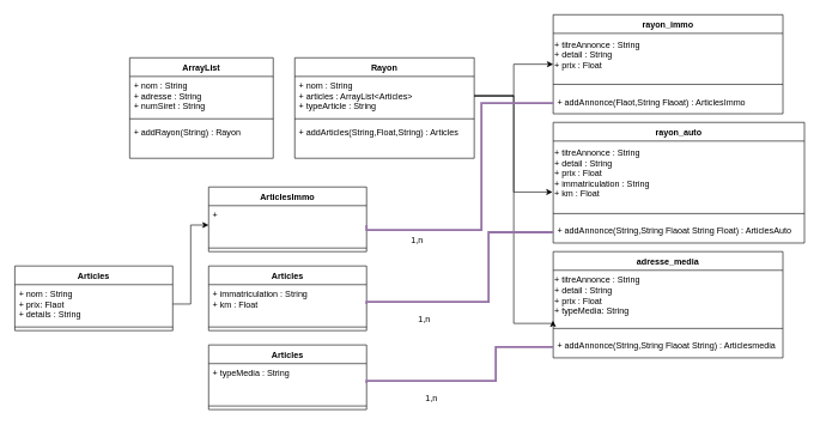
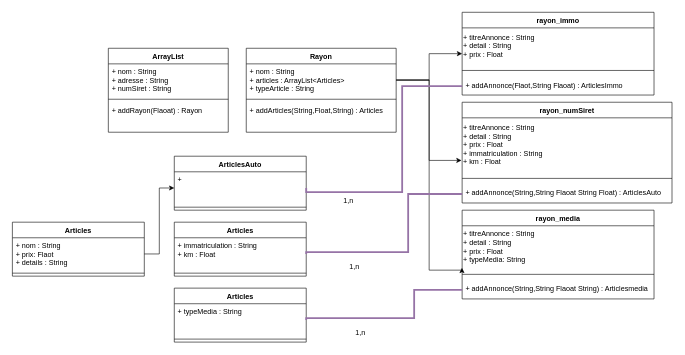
  <mxCell id="0" />
  <mxCell id="1" parent="0" />
  <mxCell id="2" value="ArrayList" style="swimlane;fontStyle=1;align=center;verticalAlign=top;childLayout=stackLayout;horizontal=1;startSize=26;horizontalStack=0;resizeParent=1;resizeParentMax=0;resizeLast=0;collapsible=1;marginBottom=0;" vertex="1" parent="1"><mxGeometry x="180" y="80" width="200" height="140" as="geometry" /></mxCell>
  <mxCell id="3" value="+ nom : String&#10;+ adresse : String&#10;+ numSiret : String" style="text;strokeColor=none;fillColor=none;align=left;verticalAlign=top;spacingLeft=4;spacingRight=4;overflow=hidden;rotatable=0;points=[[0,0.5],[1,0.5]];portConstraint=eastwest;" vertex="1" parent="2"><mxGeometry y="26" width="200" height="54" as="geometry" /></mxCell>
  <mxCell id="4" value="" style="line;strokeWidth=1;fillColor=none;align=left;verticalAlign=middle;spacingTop=-1;spacingLeft=3;spacingRight=3;rotatable=0;labelPosition=right;points=[];portConstraint=eastwest;strokeColor=inherit;" vertex="1" parent="2"><mxGeometry y="80" width="200" height="10" as="geometry" /></mxCell>
- <mxCell id="5" value="+ addRayon(String) : Rayon" style="text;strokeColor=none;fillColor=none;align=left;verticalAlign=top;spacingLeft=4;spacingRight=4;overflow=hidden;rotatable=0;points=[[0,0.5],[1,0.5]];portConstraint=eastwest;" vertex="1" parent="2"><mxGeometry y="90" width="200" height="50" as="geometry" /></mxCell>
+ <mxCell id="5" value="+ addRayon(Flaoat) : Rayon" style="text;strokeColor=none;fillColor=none;align=left;verticalAlign=top;spacingLeft=4;spacingRight=4;overflow=hidden;rotatable=0;points=[[0,0.5],[1,0.5]];portConstraint=eastwest;" vertex="1" parent="2"><mxGeometry y="90" width="200" height="50" as="geometry" /></mxCell>
  <mxCell id="6" value="Rayon" style="swimlane;fontStyle=1;align=center;verticalAlign=top;childLayout=stackLayout;horizontal=1;startSize=26;horizontalStack=0;resizeParent=1;resizeParentMax=0;resizeLast=0;collapsible=1;marginBottom=0;" vertex="1" parent="1"><mxGeometry x="410" y="80" width="250" height="140" as="geometry" /></mxCell>
  <mxCell id="7" value="+ nom : String&#10;+ articles : ArrayList&lt;Articles&gt;&#10;+ typeArticle : String" style="text;strokeColor=none;fillColor=none;align=left;verticalAlign=top;spacingLeft=4;spacingRight=4;overflow=hidden;rotatable=0;points=[[0,0.5],[1,0.5]];portConstraint=eastwest;" vertex="1" parent="6"><mxGeometry y="26" width="250" height="54" as="geometry" /></mxCell>
  <mxCell id="8" value="" style="line;strokeWidth=1;fillColor=none;align=left;verticalAlign=middle;spacingTop=-1;spacingLeft=3;spacingRight=3;rotatable=0;labelPosition=right;points=[];portConstraint=eastwest;strokeColor=inherit;" vertex="1" parent="6"><mxGeometry y="80" width="250" height="10" as="geometry" /></mxCell>
  <mxCell id="9" value="+ addArticles(String,Float,String) : Articles" style="text;strokeColor=none;fillColor=none;align=left;verticalAlign=top;spacingLeft=4;spacingRight=4;overflow=hidden;rotatable=0;points=[[0,0.5],[1,0.5]];portConstraint=eastwest;" vertex="1" parent="6"><mxGeometry y="90" width="250" height="50" as="geometry" /></mxCell>
  <mxCell id="10" value="Articles" style="swimlane;fontStyle=1;align=center;verticalAlign=top;childLayout=stackLayout;horizontal=1;startSize=26;horizontalStack=0;resizeParent=1;resizeParentMax=0;resizeLast=0;collapsible=1;marginBottom=0;" vertex="1" parent="1"><mxGeometry x="20" y="370" width="220" height="90" as="geometry" /></mxCell>
  <mxCell id="11" value="+ nom : String&#10;+ prix: Flaot&#10;+ details : String" style="text;strokeColor=none;fillColor=none;align=left;verticalAlign=top;spacingLeft=4;spacingRight=4;overflow=hidden;rotatable=0;points=[[0,0.5],[1,0.5]];portConstraint=eastwest;" vertex="1" parent="10"><mxGeometry y="26" width="220" height="54" as="geometry" /></mxCell>
  <mxCell id="12" value="" style="line;strokeWidth=1;fillColor=none;align=left;verticalAlign=middle;spacingTop=-1;spacingLeft=3;spacingRight=3;rotatable=0;labelPosition=right;points=[];portConstraint=eastwest;strokeColor=inherit;" vertex="1" parent="10"><mxGeometry y="80" width="220" height="10" as="geometry" /></mxCell>
  <mxCell id="13" value="rayon_immo" style="swimlane;fontStyle=1;align=center;verticalAlign=top;childLayout=stackLayout;horizontal=1;startSize=26;horizontalStack=0;resizeParent=1;resizeParentMax=0;resizeLast=0;collapsible=1;marginBottom=0;" vertex="1" parent="1"><mxGeometry x="770" y="20" width="320" height="138" as="geometry" /></mxCell>
  <mxCell id="14" value="+ titreAnnonce : String&lt;br&gt;+ detail : String&lt;br&gt;+ prix : Float" style="text;html=1;align=left;verticalAlign=middle;resizable=0;points=[];autosize=1;strokeColor=none;fillColor=none;" vertex="1" parent="13"><mxGeometry y="26" width="320" height="60" as="geometry" /></mxCell>
  <mxCell id="15" value="" style="line;strokeWidth=1;fillColor=none;align=left;verticalAlign=middle;spacingTop=-1;spacingLeft=3;spacingRight=3;rotatable=0;labelPosition=right;points=[];portConstraint=eastwest;strokeColor=inherit;" vertex="1" parent="13"><mxGeometry y="86" width="320" height="22" as="geometry" /></mxCell>
  <mxCell id="16" value="+ addAnnonce(Flaot,String Flaoat) : ArticlesImmo" style="text;strokeColor=none;fillColor=none;align=left;verticalAlign=top;spacingLeft=4;spacingRight=4;overflow=hidden;rotatable=0;points=[[0,0.5],[1,0.5]];portConstraint=eastwest;" vertex="1" parent="13"><mxGeometry y="108" width="320" height="30" as="geometry" /></mxCell>
  <mxCell id="17" style="edgeStyle=orthogonalEdgeStyle;rounded=0;orthogonalLoop=1;jettySize=auto;html=1;entryX=0;entryY=0.5;entryDx=0;entryDy=0;" edge="1" parent="1" source="7" target="13"><mxGeometry relative="1" as="geometry" /></mxCell>
- <mxCell id="18" value="rayon_auto" style="swimlane;fontStyle=1;align=center;verticalAlign=top;childLayout=stackLayout;horizontal=1;startSize=26;horizontalStack=0;resizeParent=1;resizeParentMax=0;resizeLast=0;collapsible=1;marginBottom=0;" vertex="1" parent="1"><mxGeometry x="770" y="170" width="350" height="168" as="geometry" /></mxCell>
+ <mxCell id="18" value="rayon_numSiret" style="swimlane;fontStyle=1;align=center;verticalAlign=top;childLayout=stackLayout;horizontal=1;startSize=26;horizontalStack=0;resizeParent=1;resizeParentMax=0;resizeLast=0;collapsible=1;marginBottom=0;" vertex="1" parent="1"><mxGeometry x="770" y="170" width="350" height="168" as="geometry" /></mxCell>
  <mxCell id="19" value="+ titreAnnonce : String&lt;br&gt;+ detail : String&lt;br&gt;+ prix : Float&lt;br&gt;+ immatriculation : String&lt;br&gt;+ km : Float" style="text;html=1;align=left;verticalAlign=middle;resizable=0;points=[];autosize=1;strokeColor=none;fillColor=none;" vertex="1" parent="18"><mxGeometry y="26" width="350" height="90" as="geometry" /></mxCell>
  <mxCell id="20" value="" style="line;strokeWidth=1;fillColor=none;align=left;verticalAlign=middle;spacingTop=-1;spacingLeft=3;spacingRight=3;rotatable=0;labelPosition=right;points=[];portConstraint=eastwest;strokeColor=inherit;" vertex="1" parent="18"><mxGeometry y="116" width="350" height="22" as="geometry" /></mxCell>
  <mxCell id="21" value="+ addAnnonce(String,String Flaoat String Float) : ArticlesAuto" style="text;strokeColor=none;fillColor=none;align=left;verticalAlign=top;spacingLeft=4;spacingRight=4;overflow=hidden;rotatable=0;points=[[0,0.5],[1,0.5]];portConstraint=eastwest;" vertex="1" parent="18"><mxGeometry y="138" width="350" height="30" as="geometry" /></mxCell>
  <mxCell id="22" style="edgeStyle=orthogonalEdgeStyle;rounded=0;orthogonalLoop=1;jettySize=auto;html=1;entryX=-0.003;entryY=0.789;entryDx=0;entryDy=0;entryPerimeter=0;" edge="1" parent="1" source="7" target="19"><mxGeometry relative="1" as="geometry" /></mxCell>
- <mxCell id="23" value="adresse_media" style="swimlane;fontStyle=1;align=center;verticalAlign=top;childLayout=stackLayout;horizontal=1;startSize=26;horizontalStack=0;resizeParent=1;resizeParentMax=0;resizeLast=0;collapsible=1;marginBottom=0;" vertex="1" parent="1"><mxGeometry x="770" y="350" width="320" height="148" as="geometry" /></mxCell>
+ <mxCell id="23" value="rayon_media" style="swimlane;fontStyle=1;align=center;verticalAlign=top;childLayout=stackLayout;horizontal=1;startSize=26;horizontalStack=0;resizeParent=1;resizeParentMax=0;resizeLast=0;collapsible=1;marginBottom=0;" vertex="1" parent="1"><mxGeometry x="770" y="350" width="320" height="148" as="geometry" /></mxCell>
  <mxCell id="24" value="+ titreAnnonce : String&lt;br&gt;+ detail : String&lt;br&gt;+ prix : Float&lt;br&gt;+ typeMedia: String" style="text;html=1;align=left;verticalAlign=middle;resizable=0;points=[];autosize=1;strokeColor=none;fillColor=none;" vertex="1" parent="23"><mxGeometry y="26" width="320" height="70" as="geometry" /></mxCell>
  <mxCell id="25" value="" style="line;strokeWidth=1;fillColor=none;align=left;verticalAlign=middle;spacingTop=-1;spacingLeft=3;spacingRight=3;rotatable=0;labelPosition=right;points=[];portConstraint=eastwest;strokeColor=inherit;" vertex="1" parent="23"><mxGeometry y="96" width="320" height="22" as="geometry" /></mxCell>
  <mxCell id="26" value="+ addAnnonce(String,String Flaoat String) : Articlesmedia" style="text;strokeColor=none;fillColor=none;align=left;verticalAlign=top;spacingLeft=4;spacingRight=4;overflow=hidden;rotatable=0;points=[[0,0.5],[1,0.5]];portConstraint=eastwest;" vertex="1" parent="23"><mxGeometry y="118" width="320" height="30" as="geometry" /></mxCell>
  <mxCell id="27" style="edgeStyle=orthogonalEdgeStyle;rounded=0;orthogonalLoop=1;jettySize=auto;html=1;entryX=-0.001;entryY=1.003;entryDx=0;entryDy=0;entryPerimeter=0;" edge="1" parent="1" source="7" target="24"><mxGeometry relative="1" as="geometry"><Array as="points"><mxPoint x="715" y="133" /><mxPoint x="715" y="450" /><mxPoint x="770" y="450" /></Array></mxGeometry></mxCell>
  <mxCell id="28" value="Articles" style="swimlane;fontStyle=1;align=center;verticalAlign=top;childLayout=stackLayout;horizontal=1;startSize=26;horizontalStack=0;resizeParent=1;resizeParentMax=0;resizeLast=0;collapsible=1;marginBottom=0;" vertex="1" parent="1"><mxGeometry y="480" width="220" height="90" as="geometry" x="290" /></mxCell>
  <mxCell id="29" value="+ typeMedia : String" style="text;strokeColor=none;fillColor=none;align=left;verticalAlign=top;spacingLeft=4;spacingRight=4;overflow=hidden;rotatable=0;points=[[0,0.5],[1,0.5]];portConstraint=eastwest;" vertex="1" parent="28"><mxGeometry y="26" width="220" height="54" as="geometry" /></mxCell>
  <mxCell id="30" value="" style="line;strokeWidth=1;fillColor=none;align=left;verticalAlign=middle;spacingTop=-1;spacingLeft=3;spacingRight=3;rotatable=0;labelPosition=right;points=[];portConstraint=eastwest;strokeColor=inherit;" vertex="1" parent="28"><mxGeometry y="80" width="220" height="10" as="geometry" /></mxCell>
  <mxCell id="31" value="Articles" style="swimlane;fontStyle=1;align=center;verticalAlign=top;childLayout=stackLayout;horizontal=1;startSize=26;horizontalStack=0;resizeParent=1;resizeParentMax=0;resizeLast=0;collapsible=1;marginBottom=0;" vertex="1" parent="1"><mxGeometry y="370" width="220" height="90" as="geometry" x="290" /></mxCell>
  <mxCell id="32" value="+ immatriculation : String&#10;+ km : Float" style="text;strokeColor=none;fillColor=none;align=left;verticalAlign=top;spacingLeft=4;spacingRight=4;overflow=hidden;rotatable=0;points=[[0,0.5],[1,0.5]];portConstraint=eastwest;" vertex="1" parent="31"><mxGeometry y="26" width="220" height="54" as="geometry" /></mxCell>
  <mxCell id="33" value="" style="line;strokeWidth=1;fillColor=none;align=left;verticalAlign=middle;spacingTop=-1;spacingLeft=3;spacingRight=3;rotatable=0;labelPosition=right;points=[];portConstraint=eastwest;strokeColor=inherit;" vertex="1" parent="31"><mxGeometry y="80" width="220" height="10" as="geometry" /></mxCell>
- <mxCell id="34" value="ArticlesImmo" style="swimlane;fontStyle=1;align=center;verticalAlign=top;childLayout=stackLayout;horizontal=1;startSize=26;horizontalStack=0;resizeParent=1;resizeParentMax=0;resizeLast=0;collapsible=1;marginBottom=0;" vertex="1" parent="1"><mxGeometry y="260" width="220" height="90" as="geometry" x="290" /></mxCell>
+ <mxCell id="34" value="ArticlesAuto" style="swimlane;fontStyle=1;align=center;verticalAlign=top;childLayout=stackLayout;horizontal=1;startSize=26;horizontalStack=0;resizeParent=1;resizeParentMax=0;resizeLast=0;collapsible=1;marginBottom=0;" vertex="1" parent="1"><mxGeometry y="260" width="220" height="90" as="geometry" x="290" /></mxCell>
  <mxCell id="35" value="+ " style="text;strokeColor=none;fillColor=none;align=left;verticalAlign=top;spacingLeft=4;spacingRight=4;overflow=hidden;rotatable=0;points=[[0,0.5],[1,0.5]];portConstraint=eastwest;" vertex="1" parent="34"><mxGeometry y="26" width="220" height="54" as="geometry" /></mxCell>
  <mxCell id="36" value="" style="line;strokeWidth=1;fillColor=none;align=left;verticalAlign=middle;spacingTop=-1;spacingLeft=3;spacingRight=3;rotatable=0;labelPosition=right;points=[];portConstraint=eastwest;strokeColor=inherit;" vertex="1" parent="34"><mxGeometry y="80" width="220" height="10" as="geometry" /></mxCell>
  <mxCell id="37" style="edgeStyle=orthogonalEdgeStyle;rounded=0;orthogonalLoop=1;jettySize=auto;html=1;entryX=0;entryY=0.5;entryDx=0;entryDy=0;" edge="1" parent="1" source="11" target="35"><mxGeometry relative="1" as="geometry" /></mxCell>
  <mxCell id="38" style="edgeStyle=orthogonalEdgeStyle;rounded=0;orthogonalLoop=1;jettySize=auto;html=1;entryX=1;entryY=0.5;entryDx=0;entryDy=0;endArrow=none;endFill=0;fillColor=#e1d5e7;strokeColor=#9673a6;strokeWidth=3;" edge="1" parent="1" source="16" target="35"><mxGeometry relative="1" as="geometry"><Array as="points"><mxPoint x="670" y="143" /><mxPoint x="670" y="320" /><mxPoint x="510" y="320" /></Array></mxGeometry></mxCell>
  <mxCell id="39" style="edgeStyle=orthogonalEdgeStyle;rounded=0;orthogonalLoop=1;jettySize=auto;html=1;entryX=1;entryY=0.5;entryDx=0;entryDy=0;strokeWidth=3;endArrow=none;endFill=0;fillColor=#e1d5e7;strokeColor=#9673a6;" edge="1" parent="1" source="21" target="32"><mxGeometry relative="1" as="geometry"><Array as="points"><mxPoint x="680" y="323" /><mxPoint x="680" y="420" /><mxPoint x="510" y="420" /></Array></mxGeometry></mxCell>
  <mxCell id="40" style="edgeStyle=orthogonalEdgeStyle;rounded=0;orthogonalLoop=1;jettySize=auto;html=1;entryX=1;entryY=0.5;entryDx=0;entryDy=0;strokeWidth=3;endArrow=none;endFill=0;fillColor=#e1d5e7;strokeColor=#9673a6;" edge="1" parent="1" source="26" target="29"><mxGeometry relative="1" as="geometry"><Array as="points"><mxPoint x="690" y="483" /><mxPoint x="690" y="530" /><mxPoint x="510" y="530" /></Array></mxGeometry></mxCell>
  <mxCell id="41" value="1,n" style="text;html=1;align=center;verticalAlign=middle;resizable=0;points=[];autosize=1;strokeColor=none;fillColor=none;" vertex="1" parent="1"><mxGeometry x="560" y="320" width="40" height="30" as="geometry" /></mxCell>
  <mxCell id="42" value="1,n" style="text;html=1;align=center;verticalAlign=middle;resizable=0;points=[];autosize=1;strokeColor=none;fillColor=none;" vertex="1" parent="1"><mxGeometry x="570" y="430" width="40" height="30" as="geometry" /></mxCell>
  <mxCell id="43" value="1,n" style="text;html=1;align=center;verticalAlign=middle;resizable=0;points=[];autosize=1;strokeColor=none;fillColor=none;" vertex="1" parent="1"><mxGeometry x="580" y="540" width="40" height="30" as="geometry" /></mxCell>
